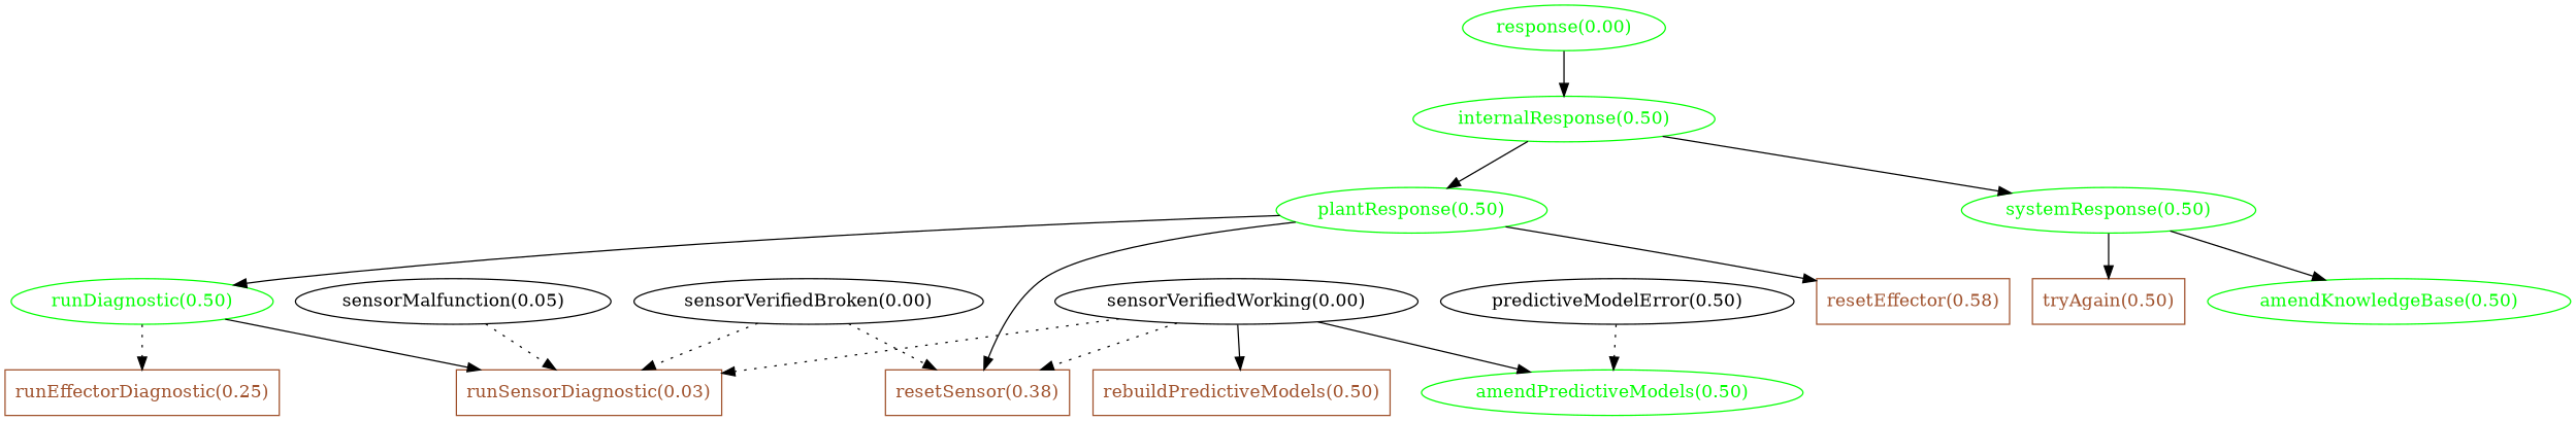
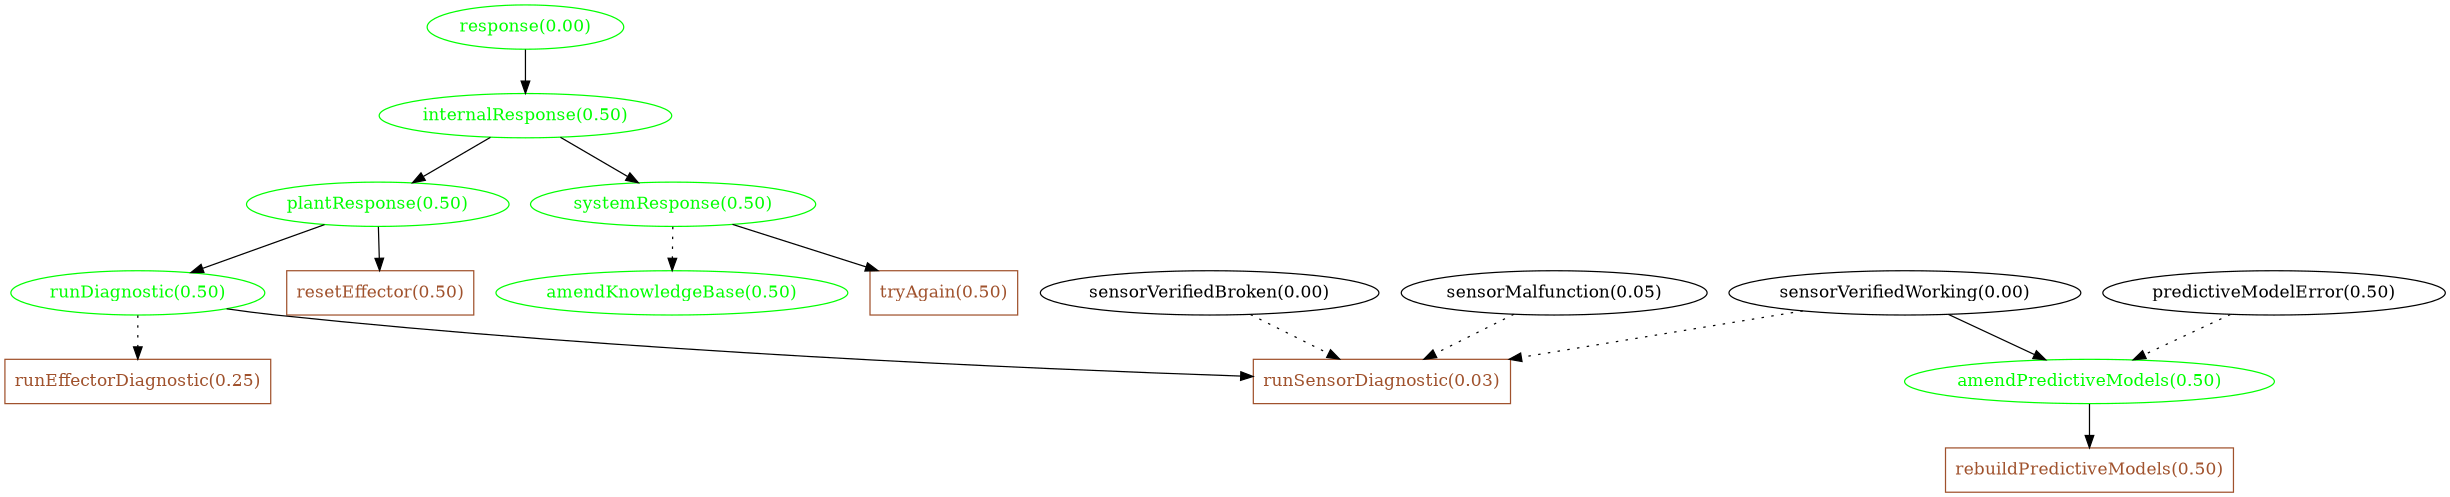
  digraph {
    node [color=green fontcolor=green shape=ellipse]
    "response(0.00)"
    "internalResponse(0.50)"
    "plantResponse(0.50)"
    "systemResponse(0.50)"
    "runDiagnostic(0.50)"
-   "resetSensor(0.38)" [color=sienna fontcolor=sienna shape=rectangle]
-   "resetEffector(0.50)" [color=sienna fontcolor=sienna shape=rectangle label="resetEffector(0.58)"]
+   "resetEffector(0.50)" [color=sienna fontcolor=sienna shape=rectangle]
    "amendKnowledgeBase(0.50)"
    "tryAgain(0.50)" [color=sienna fontcolor=sienna shape=rectangle]
    "runSensorDiagnostic(0.03)" [color=sienna fontcolor=sienna shape=rectangle]
    "runEffectorDiagnostic(0.25)" [color=sienna fontcolor=sienna shape=rectangle]
    "rebuildPredictiveModels(0.50)" [color=sienna fontcolor=sienna shape=rectangle]
    "amendPredictiveModels(0.50)"
    "sensorVerifiedBroken(0.00)" [color="" fontcolor="" shape=""]
    "sensorVerifiedWorking(0.00)" [color="" fontcolor="" shape=""]
    "sensorMalfunction(0.05)" [color="" fontcolor="" shape=""]
    "predictiveModelError(0.50)" [color="" fontcolor="" shape=""]
    "response(0.00)" -> "internalResponse(0.50)"
    "internalResponse(0.50)" -> "plantResponse(0.50)"
    "internalResponse(0.50)" -> "systemResponse(0.50)"
    "plantResponse(0.50)" -> "runDiagnostic(0.50)"
-   "plantResponse(0.50)" -> "resetSensor(0.38)"
    "plantResponse(0.50)" -> "resetEffector(0.50)"
-   "systemResponse(0.50)" -> "amendKnowledgeBase(0.50)"
+   "systemResponse(0.50)" -> "amendKnowledgeBase(0.50)" [style=dotted]
    "systemResponse(0.50)" -> "tryAgain(0.50)"
    "runDiagnostic(0.50)" -> "runSensorDiagnostic(0.03)"
    "runDiagnostic(0.50)" -> "runEffectorDiagnostic(0.25)" [style=dotted]
-   "sensorVerifiedWorking(0.00)" -> "rebuildPredictiveModels(0.50)"
-   "sensorVerifiedBroken(0.00)" -> "resetSensor(0.38)" [style=dotted]
+   "amendPredictiveModels(0.50)" -> "rebuildPredictiveModels(0.50)"
    "sensorVerifiedBroken(0.00)" -> "runSensorDiagnostic(0.03)" [style=dotted]
-   "sensorVerifiedWorking(0.00)" -> "resetSensor(0.38)" [style=dotted]
    "sensorVerifiedWorking(0.00)" -> "runSensorDiagnostic(0.03)" [style=dotted]
    "sensorVerifiedWorking(0.00)" -> "amendPredictiveModels(0.50)"
    "sensorMalfunction(0.05)" -> "runSensorDiagnostic(0.03)" [style=dotted]
    "predictiveModelError(0.50)" -> "amendPredictiveModels(0.50)" [style=dotted]
  }
